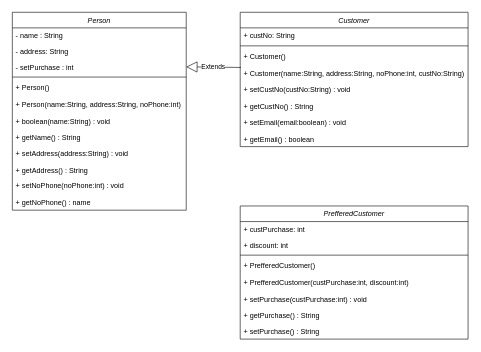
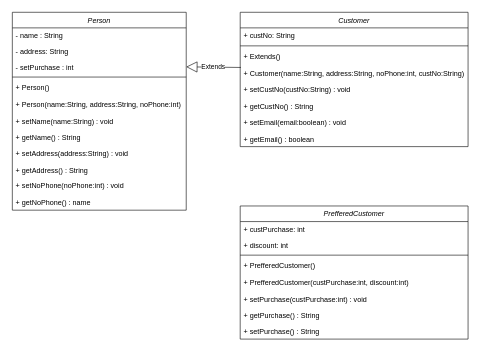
  <mxCell id="0" />
  <mxCell id="1" parent="0" />
  <mxCell id="2" value="Person" style="swimlane;fontStyle=2;align=center;verticalAlign=top;childLayout=stackLayout;horizontal=1;startSize=26;horizontalStack=0;resizeParent=1;resizeLast=0;collapsible=1;marginBottom=0;rounded=0;shadow=0;strokeWidth=1;" parent="1" vertex="1"><mxGeometry x="20" y="20" width="290" height="330" as="geometry"><mxRectangle x="230" y="140" width="160" height="26" as="alternateBounds" /></mxGeometry></mxCell>
  <mxCell id="3" value="- name : String" style="text;align=left;verticalAlign=top;spacingLeft=4;spacingRight=4;overflow=hidden;rotatable=0;points=[[0,0.5],[1,0.5]];portConstraint=eastwest;" parent="2" vertex="1"><mxGeometry y="26" width="290" height="26" as="geometry" /></mxCell>
  <mxCell id="4" value="- address: String" style="text;align=left;verticalAlign=top;spacingLeft=4;spacingRight=4;overflow=hidden;rotatable=0;points=[[0,0.5],[1,0.5]];portConstraint=eastwest;" vertex="1" parent="2"><mxGeometry y="52" width="290" height="26" as="geometry" /></mxCell>
  <mxCell id="5" value="- setPurchase : int" style="text;align=left;verticalAlign=top;spacingLeft=4;spacingRight=4;overflow=hidden;rotatable=0;points=[[0,0.5],[1,0.5]];portConstraint=eastwest;rounded=0;shadow=0;html=0;" parent="2" vertex="1"><mxGeometry y="78" width="290" height="26" as="geometry" /></mxCell>
  <mxCell id="6" value="" style="line;html=1;strokeWidth=1;align=left;verticalAlign=middle;spacingTop=-1;spacingLeft=3;spacingRight=3;rotatable=0;labelPosition=right;points=[];portConstraint=eastwest;" parent="2" vertex="1"><mxGeometry y="104" width="290" height="8" as="geometry" /></mxCell>
  <mxCell id="7" value="+ Person()" style="text;align=left;verticalAlign=top;spacingLeft=4;spacingRight=4;overflow=hidden;rotatable=0;points=[[0,0.5],[1,0.5]];portConstraint=eastwest;" vertex="1" parent="2"><mxGeometry y="112" width="290" height="28" as="geometry" /></mxCell>
  <mxCell id="8" value="+ Person(name:String, address:String, noPhone:int)" style="text;align=left;verticalAlign=top;spacingLeft=4;spacingRight=4;overflow=hidden;rotatable=0;points=[[0,0.5],[1,0.5]];portConstraint=eastwest;" vertex="1" parent="2"><mxGeometry y="140" width="290" height="28" as="geometry" /></mxCell>
- <mxCell id="9" value="+ boolean(name:String) : void" style="text;align=left;verticalAlign=top;spacingLeft=4;spacingRight=4;overflow=hidden;rotatable=0;points=[[0,0.5],[1,0.5]];portConstraint=eastwest;" vertex="1" parent="2"><mxGeometry y="168" width="290" height="28" as="geometry" /></mxCell>
+ <mxCell id="9" value="+ setName(name:String) : void" style="text;align=left;verticalAlign=top;spacingLeft=4;spacingRight=4;overflow=hidden;rotatable=0;points=[[0,0.5],[1,0.5]];portConstraint=eastwest;" vertex="1" parent="2"><mxGeometry y="168" width="290" height="28" as="geometry" /></mxCell>
  <mxCell id="10" value="+ getName() : String" style="text;align=left;verticalAlign=top;spacingLeft=4;spacingRight=4;overflow=hidden;rotatable=0;points=[[0,0.5],[1,0.5]];portConstraint=eastwest;" vertex="1" parent="2"><mxGeometry y="196" width="290" height="26" as="geometry" /></mxCell>
  <mxCell id="11" value="+ setAddress(address:String) : void" style="text;align=left;verticalAlign=top;spacingLeft=4;spacingRight=4;overflow=hidden;rotatable=0;points=[[0,0.5],[1,0.5]];portConstraint=eastwest;" vertex="1" parent="2"><mxGeometry y="222" width="290" height="28" as="geometry" /></mxCell>
  <mxCell id="12" value="+ getAddress() : String" style="text;align=left;verticalAlign=top;spacingLeft=4;spacingRight=4;overflow=hidden;rotatable=0;points=[[0,0.5],[1,0.5]];portConstraint=eastwest;" vertex="1" parent="2"><mxGeometry y="250" width="290" height="26" as="geometry" /></mxCell>
  <mxCell id="13" value="+ setNoPhone(noPhone:int) : void" style="text;align=left;verticalAlign=top;spacingLeft=4;spacingRight=4;overflow=hidden;rotatable=0;points=[[0,0.5],[1,0.5]];portConstraint=eastwest;" vertex="1" parent="2"><mxGeometry y="276" width="290" height="28" as="geometry" /></mxCell>
  <mxCell id="14" value="+ getNoPhone() : name" style="text;align=left;verticalAlign=top;spacingLeft=4;spacingRight=4;overflow=hidden;rotatable=0;points=[[0,0.5],[1,0.5]];portConstraint=eastwest;" vertex="1" parent="2"><mxGeometry y="304" width="290" height="26" as="geometry" /></mxCell>
  <mxCell id="15" value="Customer" style="swimlane;fontStyle=2;align=center;verticalAlign=top;childLayout=stackLayout;horizontal=1;startSize=26;horizontalStack=0;resizeParent=1;resizeLast=0;collapsible=1;marginBottom=0;rounded=0;shadow=0;strokeWidth=1;" vertex="1" parent="1"><mxGeometry x="400" y="20" width="380" height="224" as="geometry"><mxRectangle x="230" y="140" width="160" height="26" as="alternateBounds" /></mxGeometry></mxCell>
  <mxCell id="16" value="+ custNo: String" style="text;align=left;verticalAlign=top;spacingLeft=4;spacingRight=4;overflow=hidden;rotatable=0;points=[[0,0.5],[1,0.5]];portConstraint=eastwest;" vertex="1" parent="15"><mxGeometry y="26" width="380" height="26" as="geometry" /></mxCell>
  <mxCell id="17" value="" style="line;html=1;strokeWidth=1;align=left;verticalAlign=middle;spacingTop=-1;spacingLeft=3;spacingRight=3;rotatable=0;labelPosition=right;points=[];portConstraint=eastwest;" vertex="1" parent="15"><mxGeometry y="52" width="380" height="8" as="geometry" /></mxCell>
- <mxCell id="18" value="+ Customer()" style="text;align=left;verticalAlign=top;spacingLeft=4;spacingRight=4;overflow=hidden;rotatable=0;points=[[0,0.5],[1,0.5]];portConstraint=eastwest;" vertex="1" parent="15"><mxGeometry y="60" width="380" height="28" as="geometry" /></mxCell>
+ <mxCell id="18" value="+ Extends()" style="text;align=left;verticalAlign=top;spacingLeft=4;spacingRight=4;overflow=hidden;rotatable=0;points=[[0,0.5],[1,0.5]];portConstraint=eastwest;" vertex="1" parent="15"><mxGeometry y="60" width="380" height="28" as="geometry" /></mxCell>
  <mxCell id="19" value="+ Customer(name:String, address:String, noPhone:int, custNo:String)" style="text;align=left;verticalAlign=top;spacingLeft=4;spacingRight=4;overflow=hidden;rotatable=0;points=[[0,0.5],[1,0.5]];portConstraint=eastwest;" vertex="1" parent="15"><mxGeometry y="88" width="380" height="28" as="geometry" /></mxCell>
  <mxCell id="20" value="+ setCustNo(custNo:String) : void" style="text;align=left;verticalAlign=top;spacingLeft=4;spacingRight=4;overflow=hidden;rotatable=0;points=[[0,0.5],[1,0.5]];portConstraint=eastwest;" vertex="1" parent="15"><mxGeometry y="116" width="380" height="28" as="geometry" /></mxCell>
  <mxCell id="21" value="+ getCustNo() : String" style="text;align=left;verticalAlign=top;spacingLeft=4;spacingRight=4;overflow=hidden;rotatable=0;points=[[0,0.5],[1,0.5]];portConstraint=eastwest;" vertex="1" parent="15"><mxGeometry y="144" width="380" height="26" as="geometry" /></mxCell>
  <mxCell id="22" value="+ setEmail(email:boolean) : void" style="text;align=left;verticalAlign=top;spacingLeft=4;spacingRight=4;overflow=hidden;rotatable=0;points=[[0,0.5],[1,0.5]];portConstraint=eastwest;" vertex="1" parent="15"><mxGeometry y="170" width="380" height="28" as="geometry" /></mxCell>
  <mxCell id="23" value="+ getEmail() : boolean" style="text;align=left;verticalAlign=top;spacingLeft=4;spacingRight=4;overflow=hidden;rotatable=0;points=[[0,0.5],[1,0.5]];portConstraint=eastwest;" vertex="1" parent="15"><mxGeometry y="198" width="380" height="26" as="geometry" /></mxCell>
  <mxCell id="24" value="PrefferedCustomer" style="swimlane;fontStyle=2;align=center;verticalAlign=top;childLayout=stackLayout;horizontal=1;startSize=26;horizontalStack=0;resizeParent=1;resizeLast=0;collapsible=1;marginBottom=0;rounded=0;shadow=0;strokeWidth=1;" vertex="1" parent="1"><mxGeometry x="400" y="343" width="380" height="222" as="geometry"><mxRectangle x="230" y="140" width="160" height="26" as="alternateBounds" /></mxGeometry></mxCell>
  <mxCell id="25" value="+ custPurchase: int" style="text;align=left;verticalAlign=top;spacingLeft=4;spacingRight=4;overflow=hidden;rotatable=0;points=[[0,0.5],[1,0.5]];portConstraint=eastwest;" vertex="1" parent="24"><mxGeometry y="26" width="380" height="26" as="geometry" /></mxCell>
  <mxCell id="26" value="+ discount: int" style="text;align=left;verticalAlign=top;spacingLeft=4;spacingRight=4;overflow=hidden;rotatable=0;points=[[0,0.5],[1,0.5]];portConstraint=eastwest;" vertex="1" parent="24"><mxGeometry y="52" width="380" height="26" as="geometry" /></mxCell>
  <mxCell id="27" value="" style="line;html=1;strokeWidth=1;align=left;verticalAlign=middle;spacingTop=-1;spacingLeft=3;spacingRight=3;rotatable=0;labelPosition=right;points=[];portConstraint=eastwest;" vertex="1" parent="24"><mxGeometry y="78" width="380" height="8" as="geometry" /></mxCell>
  <mxCell id="28" value="+ PrefferedCustomer()" style="text;align=left;verticalAlign=top;spacingLeft=4;spacingRight=4;overflow=hidden;rotatable=0;points=[[0,0.5],[1,0.5]];portConstraint=eastwest;" vertex="1" parent="24"><mxGeometry y="86" width="380" height="28" as="geometry" /></mxCell>
  <mxCell id="29" value="+ PrefferedCustomer(custPurchase:int, discount:int)" style="text;align=left;verticalAlign=top;spacingLeft=4;spacingRight=4;overflow=hidden;rotatable=0;points=[[0,0.5],[1,0.5]];portConstraint=eastwest;" vertex="1" parent="24"><mxGeometry y="114" width="380" height="28" as="geometry" /></mxCell>
  <mxCell id="30" value="+ setPurchase(custPurchase:int) : void" style="text;align=left;verticalAlign=top;spacingLeft=4;spacingRight=4;overflow=hidden;rotatable=0;points=[[0,0.5],[1,0.5]];portConstraint=eastwest;" vertex="1" parent="24"><mxGeometry y="142" width="380" height="28" as="geometry" /></mxCell>
  <mxCell id="31" value="+ getPurchase() : String" style="text;align=left;verticalAlign=top;spacingLeft=4;spacingRight=4;overflow=hidden;rotatable=0;points=[[0,0.5],[1,0.5]];portConstraint=eastwest;" vertex="1" parent="24"><mxGeometry y="170" width="380" height="26" as="geometry" /></mxCell>
  <mxCell id="32" value="+ setPurchase() : String" style="text;align=left;verticalAlign=top;spacingLeft=4;spacingRight=4;overflow=hidden;rotatable=0;points=[[0,0.5],[1,0.5]];portConstraint=eastwest;" vertex="1" parent="24"><mxGeometry y="196" width="380" height="26" as="geometry" /></mxCell>
  <mxCell id="33" value="Extends" style="endArrow=block;endSize=16;endFill=0;html=1;exitX=0.003;exitY=0.143;exitDx=0;exitDy=0;exitPerimeter=0;" edge="1" parent="1" source="19"><mxGeometry width="160" relative="1" as="geometry"><mxPoint x="400" y="111" as="sourcePoint" /><mxPoint x="310" y="111" as="targetPoint" /></mxGeometry></mxCell>
